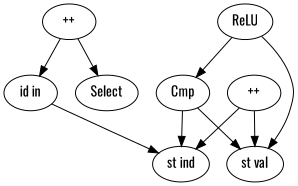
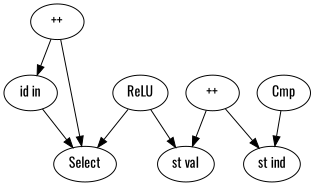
  digraph {
    fontname=Oswald
    node [fontname=Oswald]
    edge [fontname=Oswald]
    n1 [label="++"]
    n2 [label="id in"]
    n3 [label=Select]
    n4 [label="st ind"]
    n5 [label=ReLU]
    n6 [label=Cmp]
    n7 [label="st val"]
    n8 [label="++"]
    n1 -> n2
    n1 -> n3
-   n2 -> n4
-   n5 -> n6
+   n2 -> n3
+   n5 -> n3
    n5 -> n7
    n6 -> n4
-   n6 -> n7
    n8 -> n4
    n8 -> n7
  }
